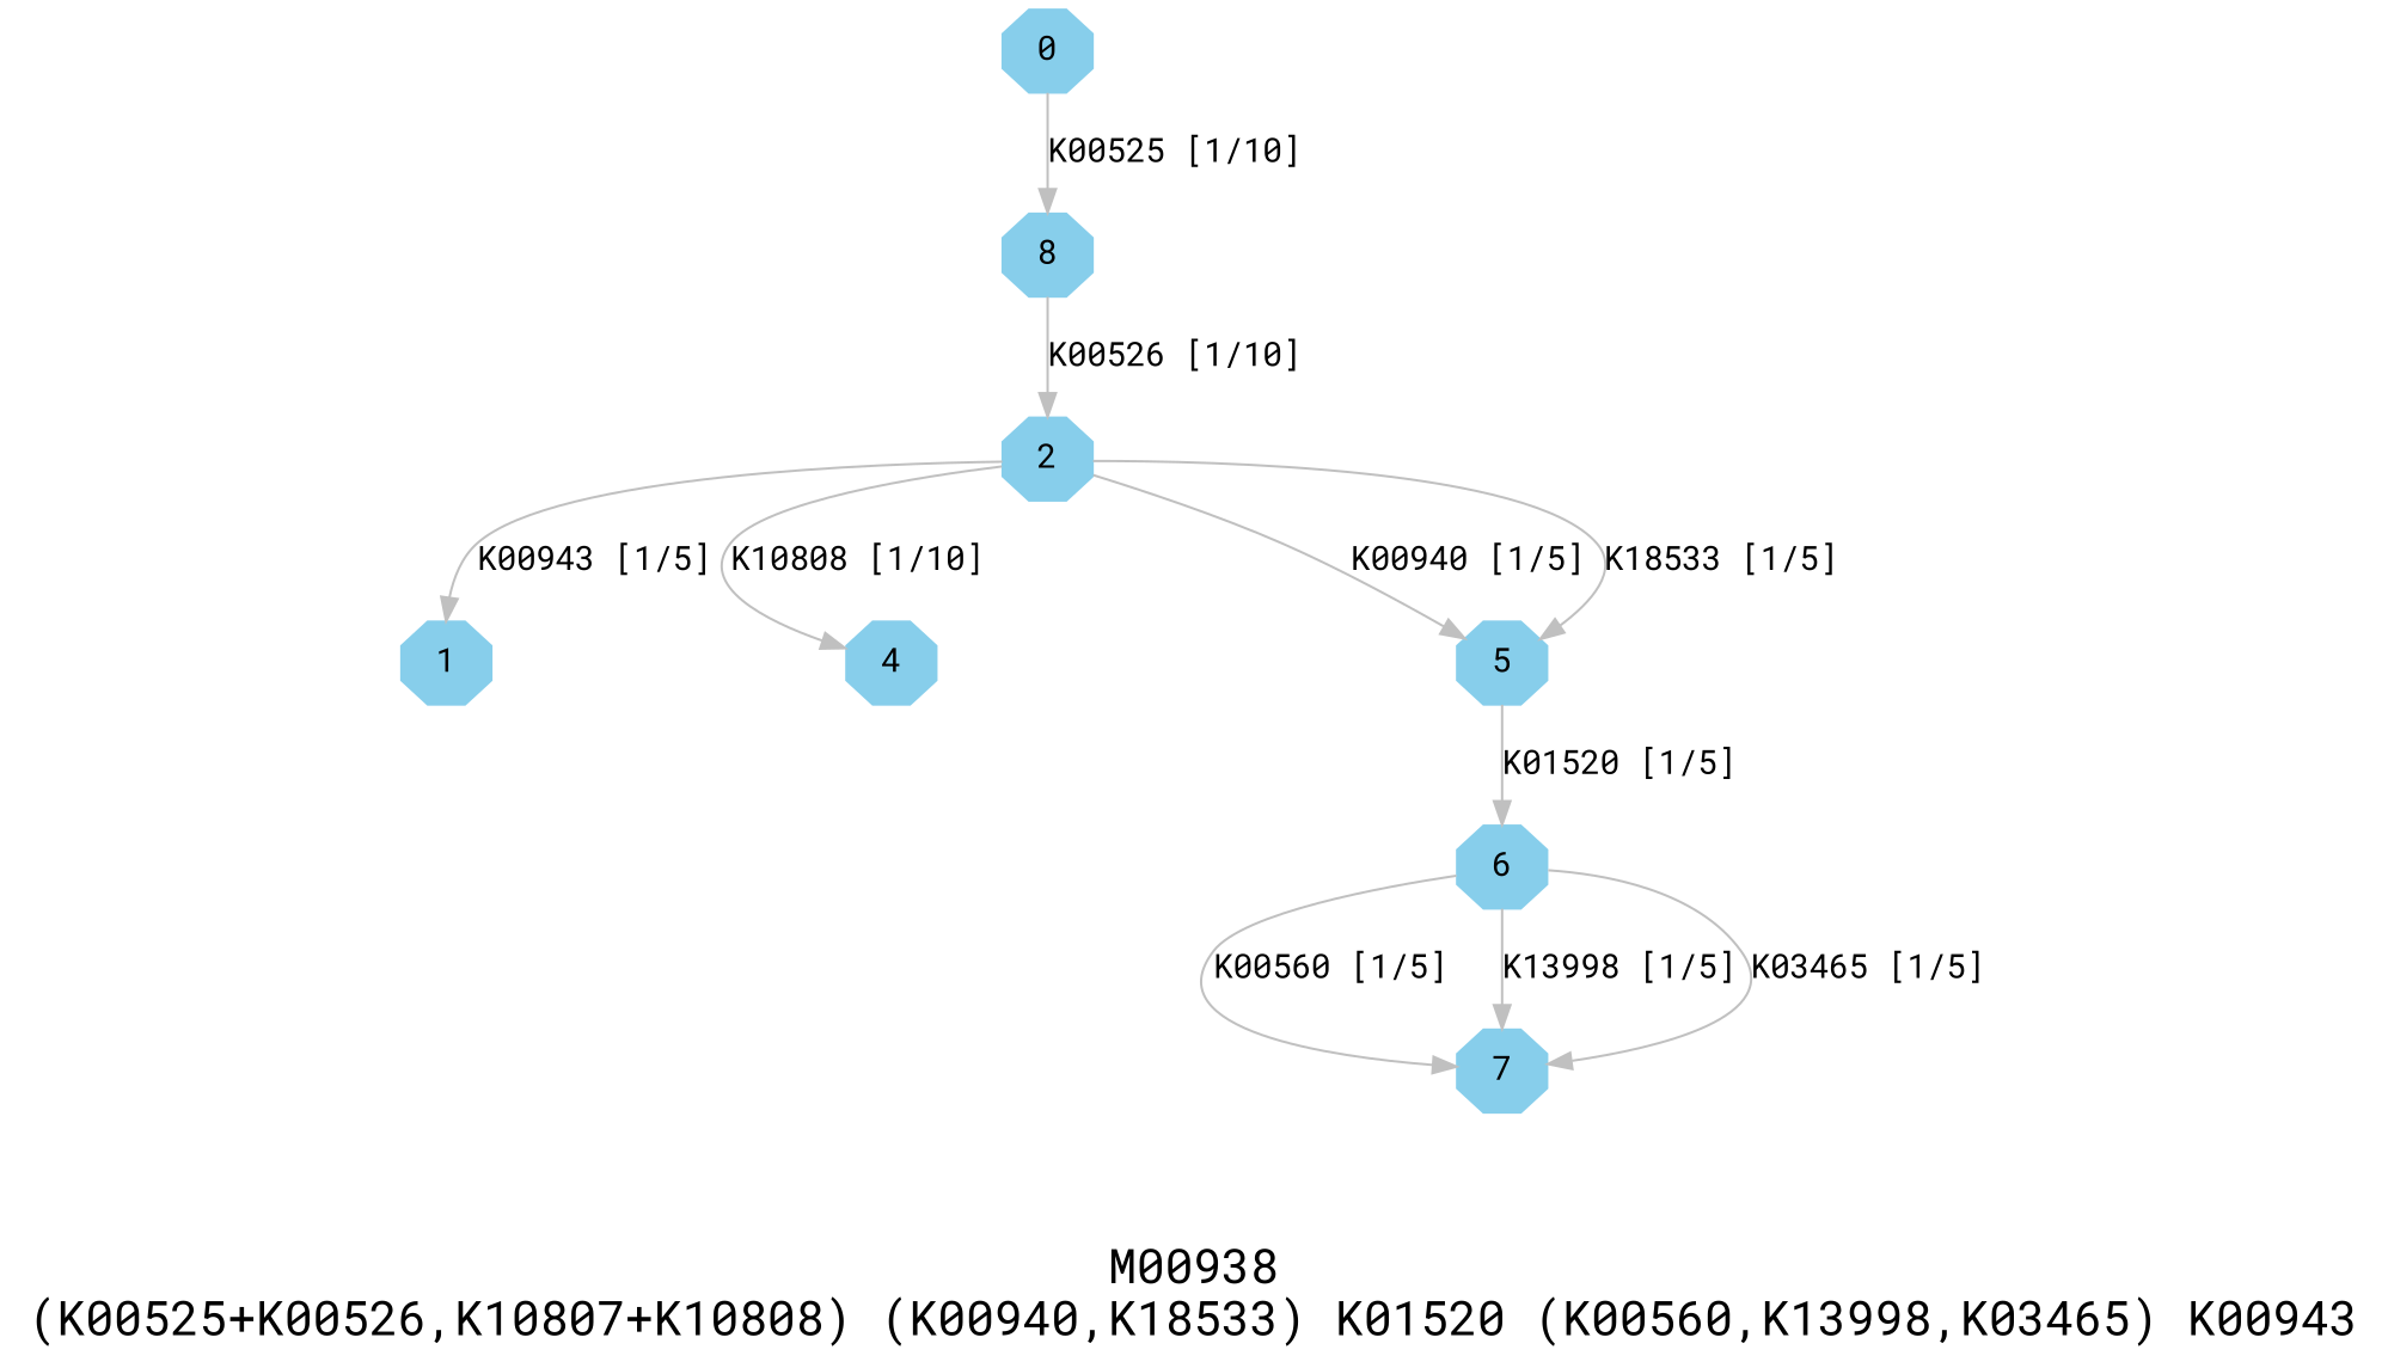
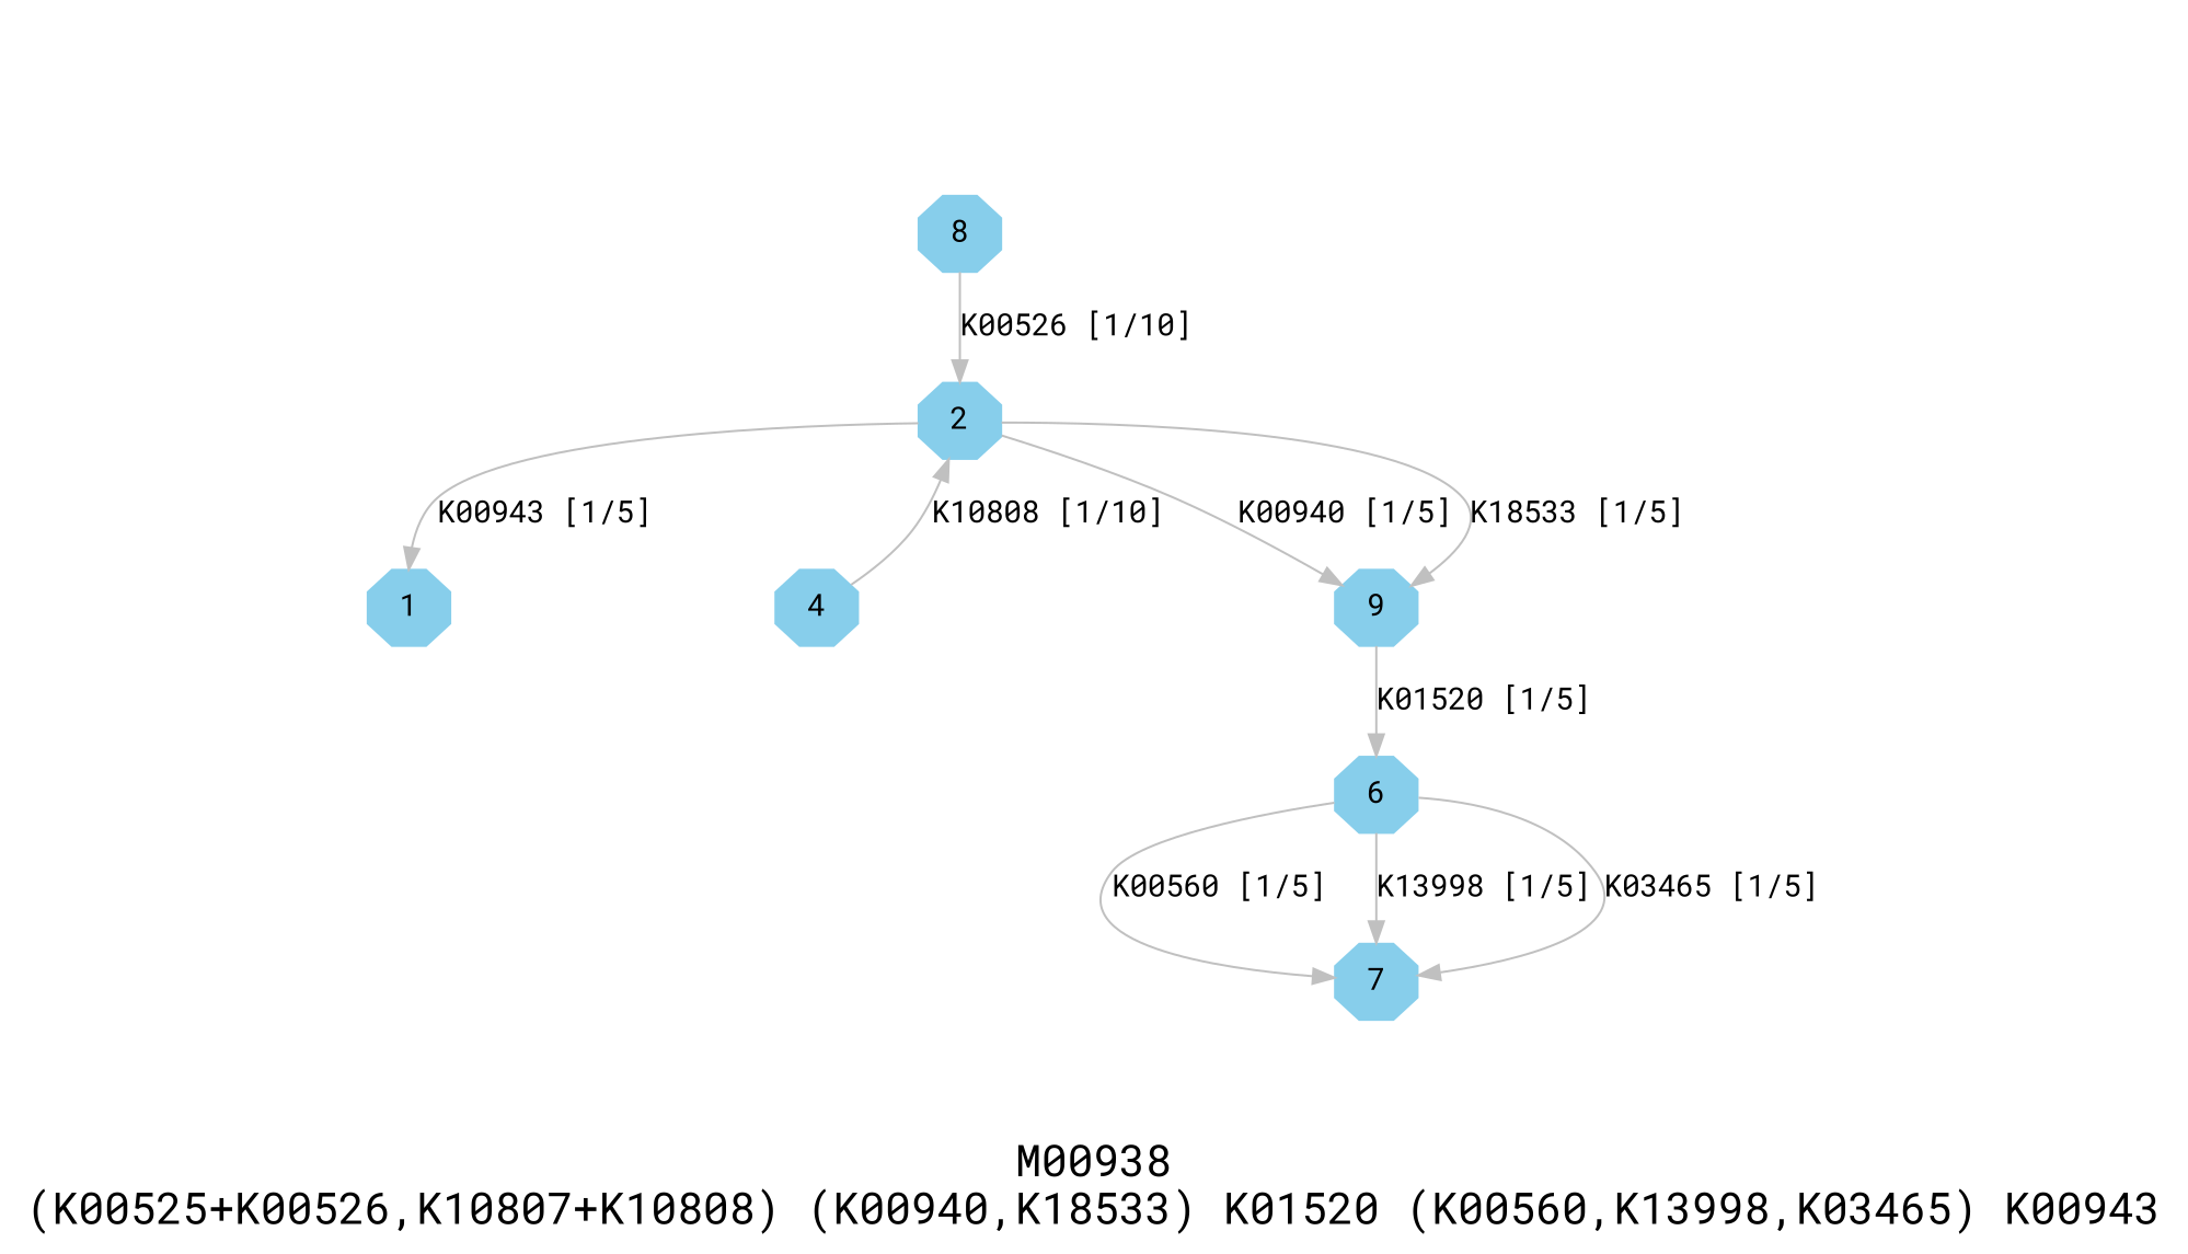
  digraph {
    fontname="Roboto Mono"
    fontsize=20
    label="M00938\n(K00525+K00526,K10807+K10808) (K00940,K18533) K01520 (K00560,K13998,K03465) K00943"
    node [color=skyblue fontname="Roboto Mono" shape=octagon style=filled]
    edge [color=grey fontname="Roboto Mono"]
-   0 [height=.3 width=.3]
    1 [height=.3 width=.3]
    2 [height=.3 width=.3]
    n4 [height=.3 label=8 width=.3]
    4 [height=.3 width=.3]
-   5 [height=.3 width=.3]
+   5 [height=.3 width=.3 label=9]
    6 [height=.3 width=.3]
    7 [height=.3 width=.3]
    subgraph sub_1 {
-     0
      1
      2
      n4
      4
      5
      6
      7
    }
-   0 -> n4 [label="K00525 [1/10]"]
    2 -> 1 [label="K00943 [1/5]"]
    2 -> 5 [label="K00940 [1/5]"]
    2 -> 5 [label="K18533 [1/5]"]
    n4 -> 2 [label="K00526 [1/10]"]
-   2 -> 4 [label="K10808 [1/10]"]
+   4 -> 2 [label="K10808 [1/10]"]
    5 -> 6 [label="K01520 [1/5]"]
    6 -> 7 [label="K00560 [1/5]"]
    6 -> 7 [label="K13998 [1/5]"]
    6 -> 7 [label="K03465 [1/5]"]
  }
